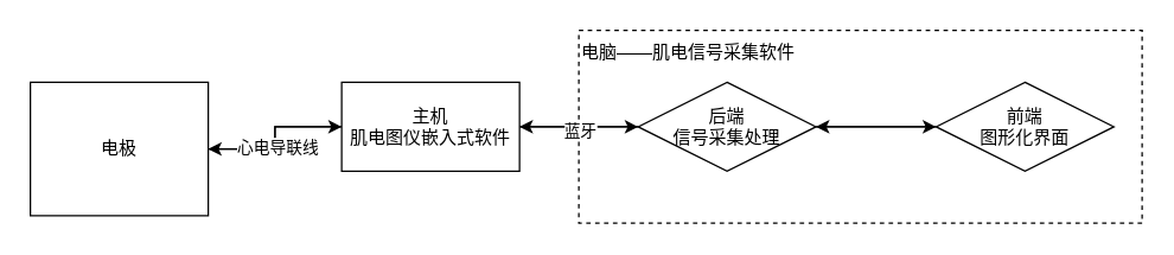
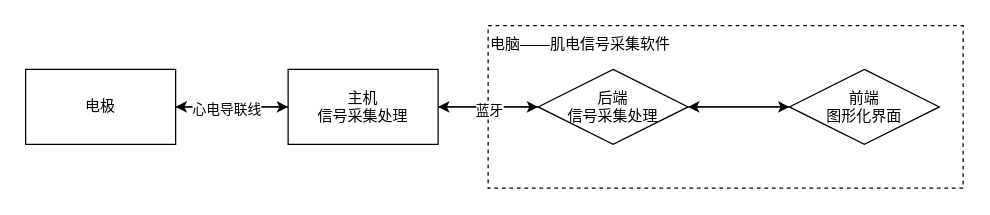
  <mxCell id="0" />
  <mxCell id="1" parent="0" />
  <mxCell id="2" value="&lt;div align=&quot;left&quot;&gt;电脑——肌电信号采集软件&lt;/div&gt;&lt;div align=&quot;left&quot;&gt;&lt;br&gt;&lt;/div&gt;&lt;div align=&quot;left&quot;&gt;&lt;br&gt;&lt;/div&gt;&lt;div align=&quot;left&quot;&gt;&lt;br&gt;&lt;/div&gt;&lt;div align=&quot;left&quot;&gt;&lt;br&gt;&lt;/div&gt;&lt;div align=&quot;left&quot;&gt;&lt;br&gt;&lt;/div&gt;&lt;div align=&quot;left&quot;&gt;&lt;br&gt;&lt;/div&gt;&lt;div align=&quot;left&quot;&gt;&lt;br&gt;&lt;/div&gt;" style="whiteSpace=wrap;html=1;rounded=0;dashed=1;align=left;" vertex="1" parent="1"><mxGeometry x="390" y="20" width="380" height="130" as="geometry" /></mxCell>
  <mxCell id="3" value="" style="edgeStyle=orthogonalEdgeStyle;rounded=0;orthogonalLoop=1;jettySize=auto;html=1;targetPerimeterSpacing=0;" edge="1" parent="1" source="4" target="8"><mxGeometry relative="1" as="geometry" /></mxCell>
- <mxCell id="4" value="&lt;div&gt;电极&lt;/div&gt;" style="rounded=0;whiteSpace=wrap;html=1;" vertex="1" parent="1"><mxGeometry x="20" y="55" width="120" height="90" as="geometry" /></mxCell>
+ <mxCell id="4" value="&lt;div&gt;电极&lt;/div&gt;" style="rounded=0;whiteSpace=wrap;html=1;" vertex="1" parent="1"><mxGeometry x="20" y="55" width="120" height="60" as="geometry" /></mxCell>
  <mxCell id="5" value="" style="edgeStyle=orthogonalEdgeStyle;rounded=0;orthogonalLoop=1;jettySize=auto;html=1;entryX=0;entryY=0.5;entryDx=0;entryDy=0;" edge="1" parent="1" source="8" target="14"><mxGeometry relative="1" as="geometry" /></mxCell>
  <mxCell id="6" style="edgeStyle=orthogonalEdgeStyle;rounded=0;orthogonalLoop=1;jettySize=auto;html=1;entryX=1;entryY=0.5;entryDx=0;entryDy=0;" edge="1" parent="1" source="8" target="4"><mxGeometry relative="1" as="geometry" /></mxCell>
  <mxCell id="7" value="&lt;div&gt;心电导联线&lt;/div&gt;" style="edgeLabel;html=1;align=center;verticalAlign=middle;resizable=0;points=[];" vertex="1" connectable="0" parent="6"><mxGeometry x="0.111" y="1" relative="1" as="geometry"><mxPoint as="offset" /></mxGeometry></mxCell>
- <mxCell id="8" value="&lt;div&gt;主机&lt;/div&gt;&lt;div&gt;肌电图仪嵌入式软件&lt;br&gt;&lt;/div&gt;" style="whiteSpace=wrap;html=1;rounded=0;" vertex="1" parent="1"><mxGeometry x="230" y="55" width="120" height="60" as="geometry" /></mxCell>
+ <mxCell id="8" value="&lt;div&gt;主机&lt;/div&gt;&lt;div&gt;信号采集处理&lt;br&gt;&lt;/div&gt;" style="whiteSpace=wrap;html=1;rounded=0;" vertex="1" parent="1"><mxGeometry x="230" y="55" width="120" height="60" as="geometry" /></mxCell>
  <mxCell id="9" style="edgeStyle=orthogonalEdgeStyle;rounded=0;orthogonalLoop=1;jettySize=auto;html=1;entryX=1;entryY=0.5;entryDx=0;entryDy=0;" edge="1" parent="1" source="10" target="14"><mxGeometry relative="1" as="geometry" /></mxCell>
  <mxCell id="10" value="&lt;div&gt;前端&lt;/div&gt;&lt;div&gt;图形化界面&lt;br&gt;&lt;/div&gt;" style="rhombus;whiteSpace=wrap;html=1;" vertex="1" parent="1"><mxGeometry x="631" y="55" width="120" height="60" as="geometry" /></mxCell>
  <mxCell id="11" style="edgeStyle=orthogonalEdgeStyle;rounded=0;orthogonalLoop=1;jettySize=auto;html=1;entryX=0;entryY=0.5;entryDx=0;entryDy=0;" edge="1" parent="1" source="14" target="10"><mxGeometry relative="1" as="geometry"><mxPoint x="610" y="85" as="targetPoint" /></mxGeometry></mxCell>
  <mxCell id="12" style="edgeStyle=orthogonalEdgeStyle;rounded=0;orthogonalLoop=1;jettySize=auto;html=1;entryX=1;entryY=0.5;entryDx=0;entryDy=0;" edge="1" parent="1" source="14" target="8"><mxGeometry relative="1" as="geometry" /></mxCell>
  <mxCell id="13" value="蓝牙" style="edgeLabel;html=1;align=center;verticalAlign=middle;resizable=0;points=[];" vertex="1" connectable="0" parent="12"><mxGeometry x="0.009" y="2" relative="1" as="geometry"><mxPoint as="offset" /></mxGeometry></mxCell>
  <mxCell id="14" value="&lt;div&gt;后端&lt;/div&gt;&lt;div&gt;信号采集处理&lt;br&gt;&lt;/div&gt;" style="rhombus;whiteSpace=wrap;html=1;" vertex="1" parent="1"><mxGeometry x="430" y="55" width="120" height="60" as="geometry" /></mxCell>
